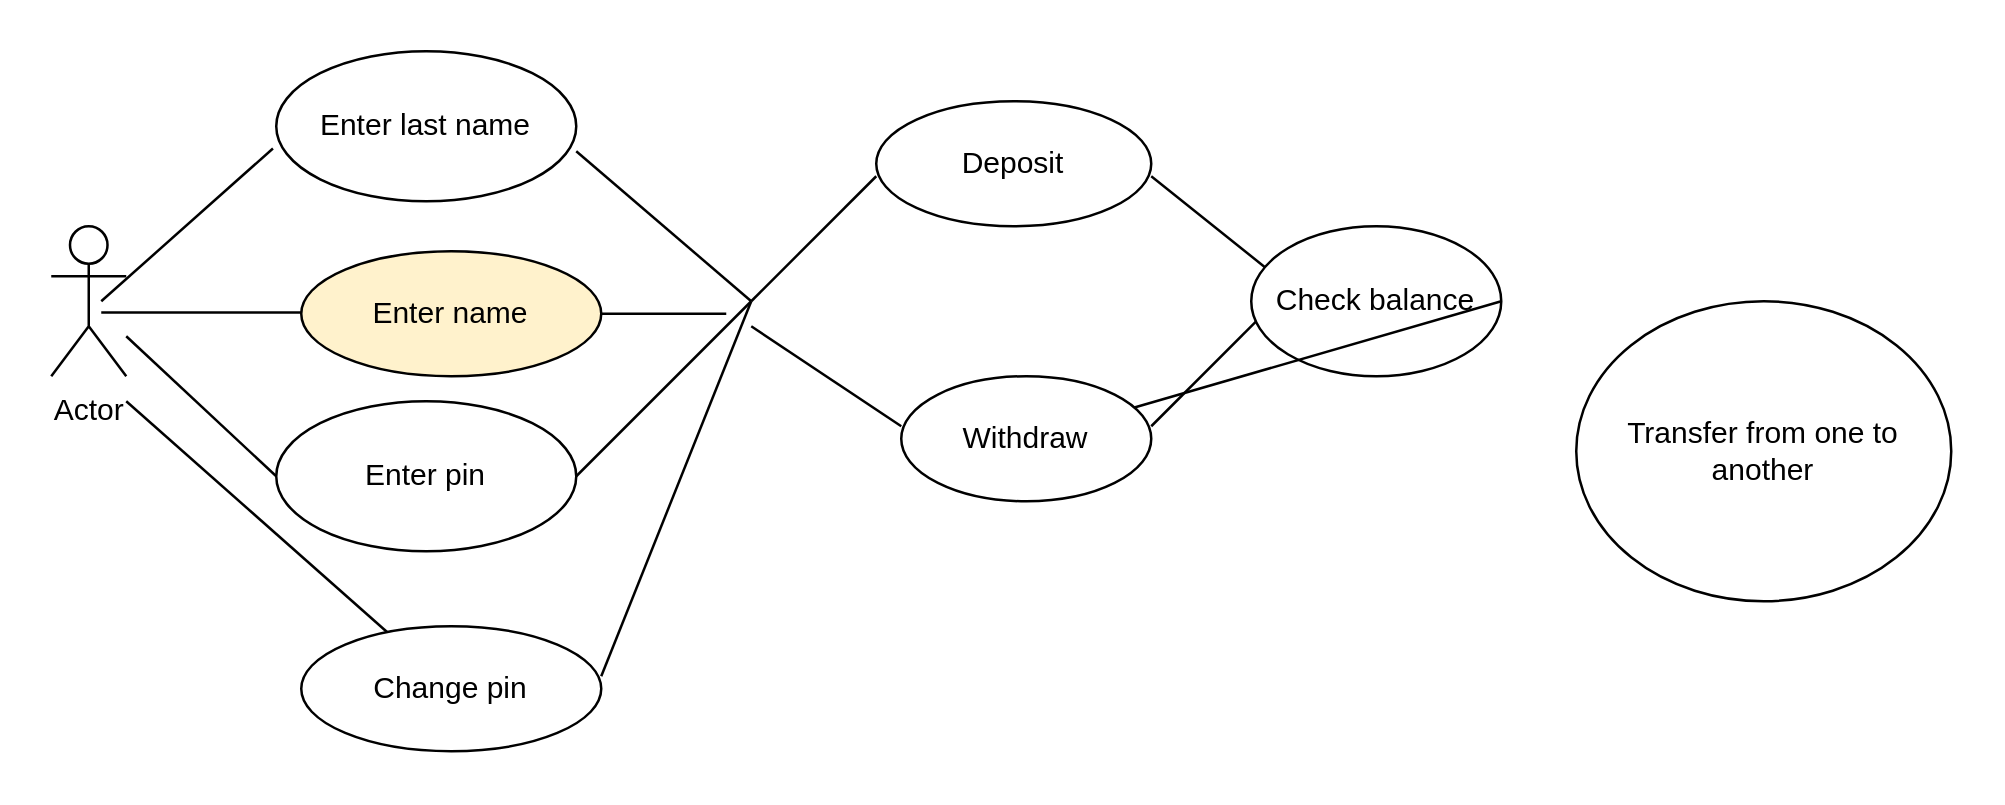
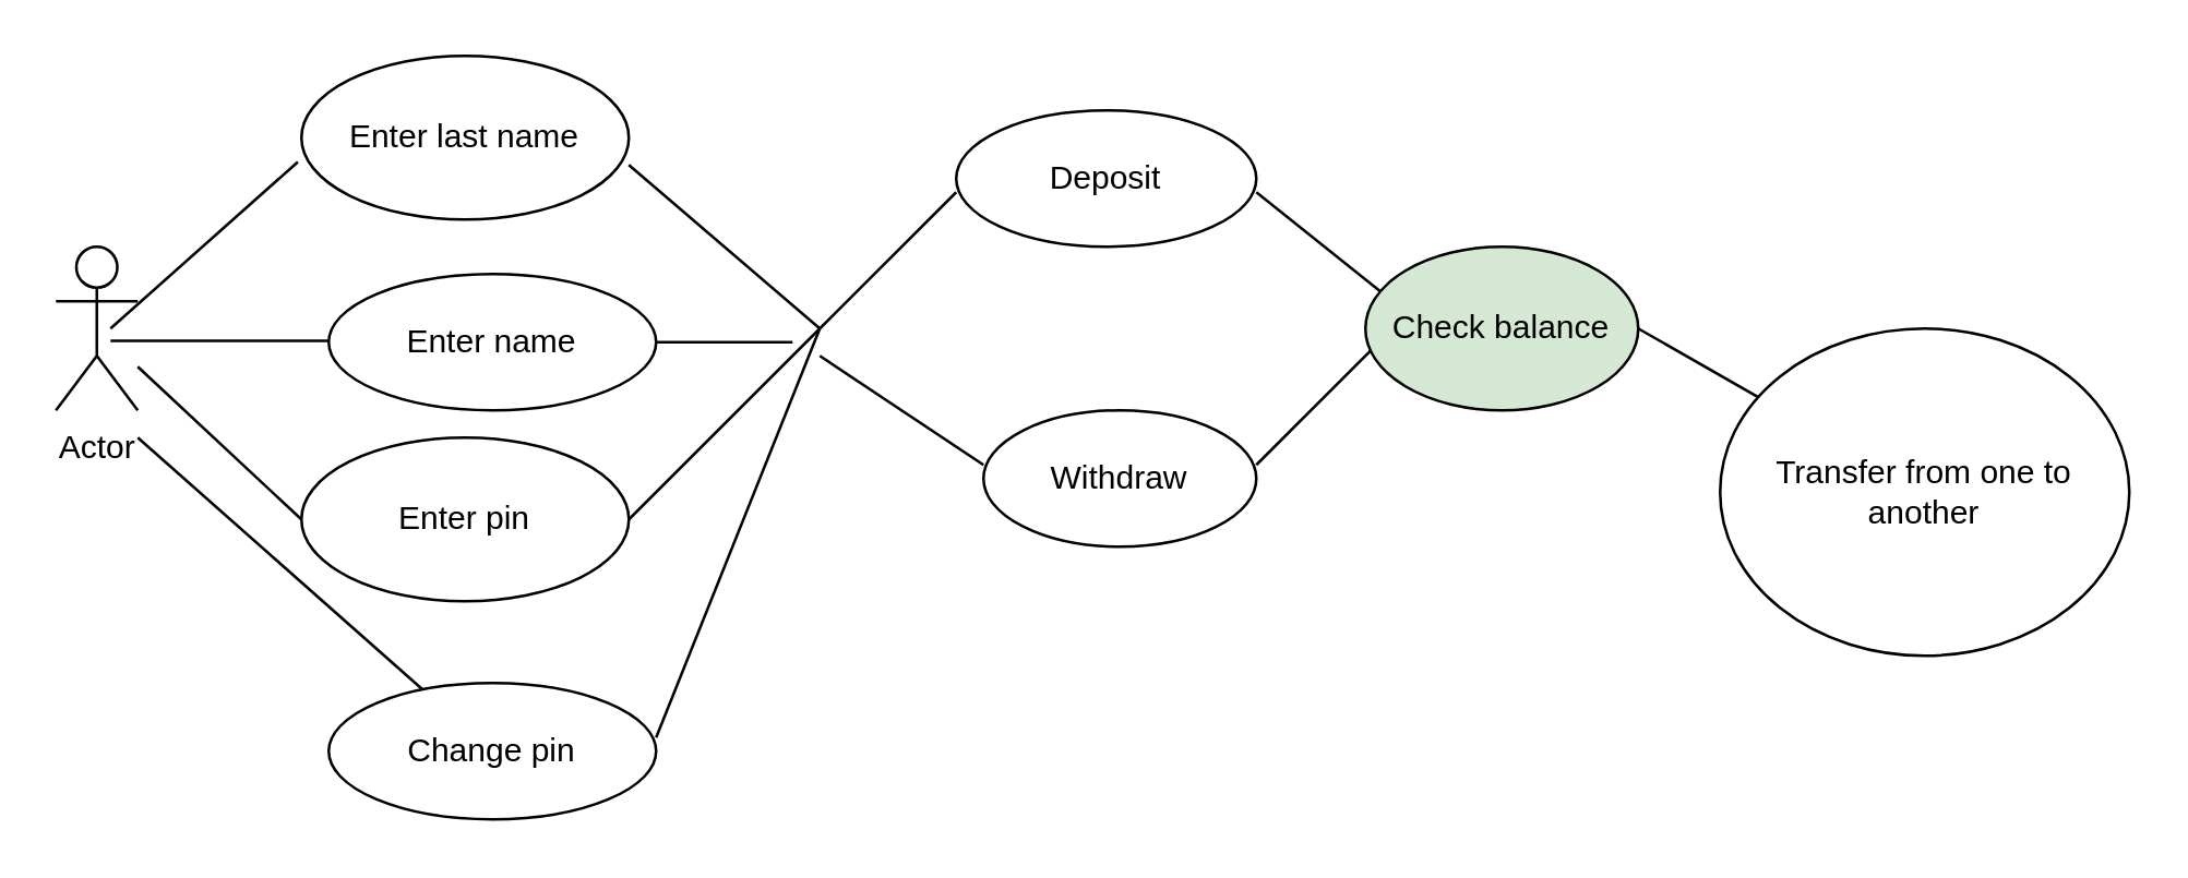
  <mxCell id="0" />
  <mxCell id="1" parent="0" />
  <mxCell id="2" value="Actor" style="shape=umlActor;verticalLabelPosition=bottom;verticalAlign=top;html=1;outlineConnect=0;" vertex="1" parent="1"><mxGeometry x="20" y="90" width="30" height="60" as="geometry" /></mxCell>
  <mxCell id="3" value="" style="endArrow=none;html=1;rounded=0;movable=1;resizable=1;rotatable=1;deletable=1;editable=1;locked=0;connectable=1;" edge="1" parent="1"><mxGeometry width="50" height="50" relative="1" as="geometry"><mxPoint x="40" y="124.47" as="sourcePoint" /><mxPoint x="120" y="124.47" as="targetPoint" /></mxGeometry></mxCell>
- <mxCell id="4" value="Enter name" style="ellipse;whiteSpace=wrap;html=1;fillColor=#fff2cc;" vertex="1" parent="1"><mxGeometry x="120" y="100" width="120" height="50" as="geometry" /></mxCell>
+ <mxCell id="4" value="Enter name" style="ellipse;whiteSpace=wrap;html=1;" vertex="1" parent="1"><mxGeometry x="120" y="100" width="120" height="50" as="geometry" /></mxCell>
  <mxCell id="5" style="edgeStyle=orthogonalEdgeStyle;rounded=0;orthogonalLoop=1;jettySize=auto;html=1;exitX=0.5;exitY=1;exitDx=0;exitDy=0;" edge="1" parent="1" source="4" target="4"><mxGeometry relative="1" as="geometry" /></mxCell>
  <mxCell id="6" value="" style="endArrow=none;html=1;rounded=0;entryX=-0.011;entryY=0.648;entryDx=0;entryDy=0;entryPerimeter=0;" edge="1" parent="1" target="9"><mxGeometry width="50" height="50" relative="1" as="geometry"><mxPoint x="40" y="120" as="sourcePoint" /><mxPoint x="90" y="70" as="targetPoint" /></mxGeometry></mxCell>
  <mxCell id="7" value="" style="endArrow=none;html=1;rounded=0;" edge="1" parent="1" source="2"><mxGeometry width="50" height="50" relative="1" as="geometry"><mxPoint x="70" y="190" as="sourcePoint" /><mxPoint x="110" y="190" as="targetPoint" /></mxGeometry></mxCell>
  <mxCell id="8" value="Enter pin" style="ellipse;whiteSpace=wrap;html=1;" vertex="1" parent="1"><mxGeometry x="110" y="160" width="120" height="60" as="geometry" /></mxCell>
  <mxCell id="9" value="Enter last name" style="ellipse;whiteSpace=wrap;html=1;" vertex="1" parent="1"><mxGeometry x="110" y="20" width="120" height="60" as="geometry" /></mxCell>
  <mxCell id="10" value="" style="endArrow=none;html=1;rounded=0;" edge="1" parent="1"><mxGeometry width="50" height="50" relative="1" as="geometry"><mxPoint x="230" y="190" as="sourcePoint" /><mxPoint x="300" y="120" as="targetPoint" /></mxGeometry></mxCell>
  <mxCell id="11" value="" style="endArrow=none;html=1;rounded=0;" edge="1" parent="1"><mxGeometry width="50" height="50" relative="1" as="geometry"><mxPoint x="230" y="60" as="sourcePoint" /><mxPoint x="300" y="120" as="targetPoint" /></mxGeometry></mxCell>
  <mxCell id="12" value="" style="endArrow=none;html=1;rounded=0;" edge="1" parent="1" target="13"><mxGeometry width="50" height="50" relative="1" as="geometry"><mxPoint x="50" y="160" as="sourcePoint" /><mxPoint x="100" y="220" as="targetPoint" /></mxGeometry></mxCell>
  <mxCell id="13" value="Change pin" style="ellipse;whiteSpace=wrap;html=1;" vertex="1" parent="1"><mxGeometry x="120" y="250" width="120" height="50" as="geometry" /></mxCell>
  <mxCell id="14" value="" style="endArrow=none;html=1;rounded=0;" edge="1" parent="1"><mxGeometry width="50" height="50" relative="1" as="geometry"><mxPoint x="240" y="270" as="sourcePoint" /><mxPoint x="300" y="120" as="targetPoint" /></mxGeometry></mxCell>
  <mxCell id="15" value="Deposit" style="ellipse;whiteSpace=wrap;html=1;" vertex="1" parent="1"><mxGeometry x="350" y="40" width="110" height="50" as="geometry" /></mxCell>
  <mxCell id="16" value="" style="endArrow=none;html=1;rounded=0;exitX=1;exitY=0.5;exitDx=0;exitDy=0;" edge="1" parent="1" source="4"><mxGeometry width="50" height="50" relative="1" as="geometry"><mxPoint x="240" y="170" as="sourcePoint" /><mxPoint x="290" y="125" as="targetPoint" /></mxGeometry></mxCell>
  <mxCell id="17" value="" style="endArrow=none;html=1;rounded=0;" edge="1" parent="1"><mxGeometry width="50" height="50" relative="1" as="geometry"><mxPoint x="300" y="120" as="sourcePoint" /><mxPoint x="350" y="70" as="targetPoint" /></mxGeometry></mxCell>
  <mxCell id="18" value="" style="endArrow=none;html=1;rounded=0;" edge="1" parent="1"><mxGeometry width="50" height="50" relative="1" as="geometry"><mxPoint x="300" y="130" as="sourcePoint" /><mxPoint x="360" y="170" as="targetPoint" /></mxGeometry></mxCell>
  <mxCell id="19" value="Withdraw" style="ellipse;whiteSpace=wrap;html=1;" vertex="1" parent="1"><mxGeometry x="360" y="150" width="100" height="50" as="geometry" /></mxCell>
  <mxCell id="20" value="" style="endArrow=none;html=1;rounded=0;" edge="1" parent="1"><mxGeometry width="50" height="50" relative="1" as="geometry"><mxPoint x="460" y="70" as="sourcePoint" /><mxPoint x="510" y="110" as="targetPoint" /></mxGeometry></mxCell>
  <mxCell id="21" value="" style="endArrow=none;html=1;rounded=0;" edge="1" parent="1"><mxGeometry width="50" height="50" relative="1" as="geometry"><mxPoint x="460" y="170" as="sourcePoint" /><mxPoint x="510" y="120" as="targetPoint" /></mxGeometry></mxCell>
- <mxCell id="22" value="Check balance" style="ellipse;whiteSpace=wrap;html=1;" vertex="1" parent="1"><mxGeometry x="500" y="90" width="100" height="60" as="geometry" /></mxCell>
- <mxCell id="23" value="" style="endArrow=none;html=1;rounded=0;exitX=1;exitY=0.5;exitDx=0;exitDy=0;" edge="1" parent="1" source="22" target="19"><mxGeometry width="50" height="50" relative="1" as="geometry"><mxPoint x="610" y="130" as="sourcePoint" /><mxPoint x="650" y="120" as="targetPoint" /></mxGeometry></mxCell>
+ <mxCell id="22" value="Check balance" style="ellipse;whiteSpace=wrap;html=1;fillColor=#d5e8d4;" vertex="1" parent="1"><mxGeometry x="500" y="90" width="100" height="60" as="geometry" /></mxCell>
+ <mxCell id="23" value="" style="endArrow=none;html=1;rounded=0;exitX=1;exitY=0.5;exitDx=0;exitDy=0;" edge="1" parent="1" source="22" target="24"><mxGeometry width="50" height="50" relative="1" as="geometry"><mxPoint x="610" y="130" as="sourcePoint" /><mxPoint x="650" y="120" as="targetPoint" /></mxGeometry></mxCell>
  <mxCell id="24" value="Transfer from one to another" style="ellipse;whiteSpace=wrap;html=1;" vertex="1" parent="1"><mxGeometry x="630" y="120" width="150" height="120" as="geometry" /></mxCell>
